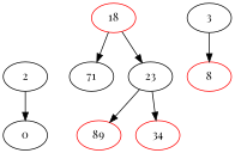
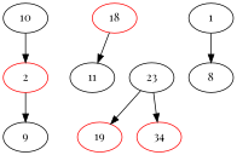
  digraph {
    fontname="Playfair Display"
    node [color=red fontname="Playfair Display"]
    edge [fontname="Playfair Display"]
-   2 [color=black]
-   0 [color=black]
+   2
+   10 [color=black]
+   0 [color=black label=9]
    18
-   11 [color=black label=71]
+   11 [color=black]
    23 [color=black]
-   8
-   3 [color=black]
-   19 [label=89]
+   8 [color=black]
+   3 [color=black label=1]
+   19
    n10 [label=34]
    2 -> 0
+   10 -> 2
    18 -> 11
-   18 -> 23
    23 -> 19
    23 -> n10
    3 -> 8
  }
